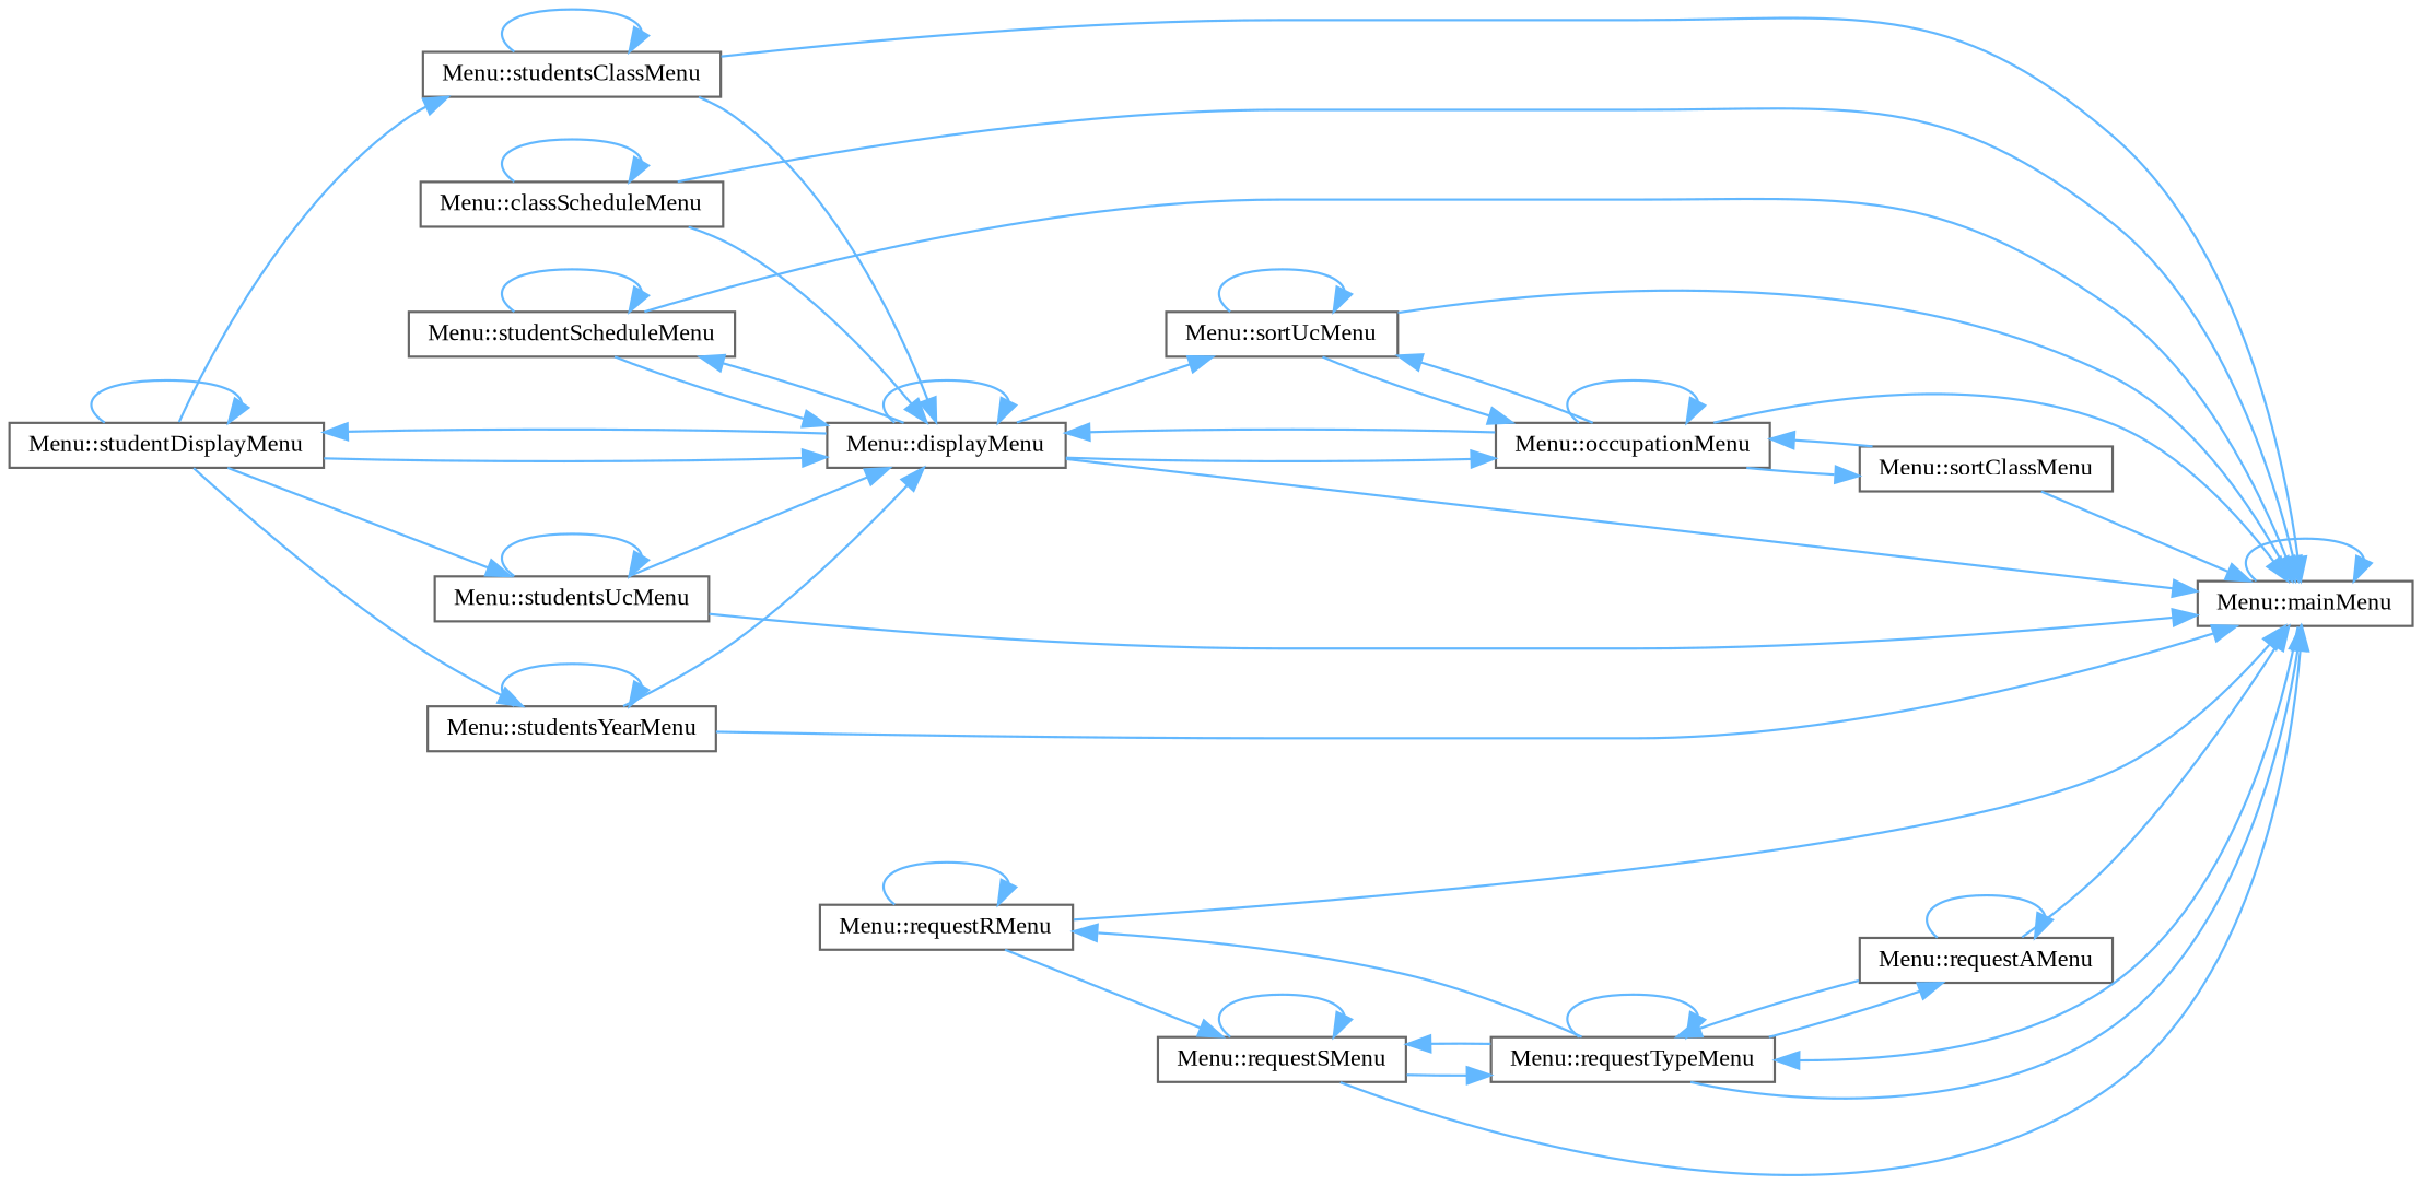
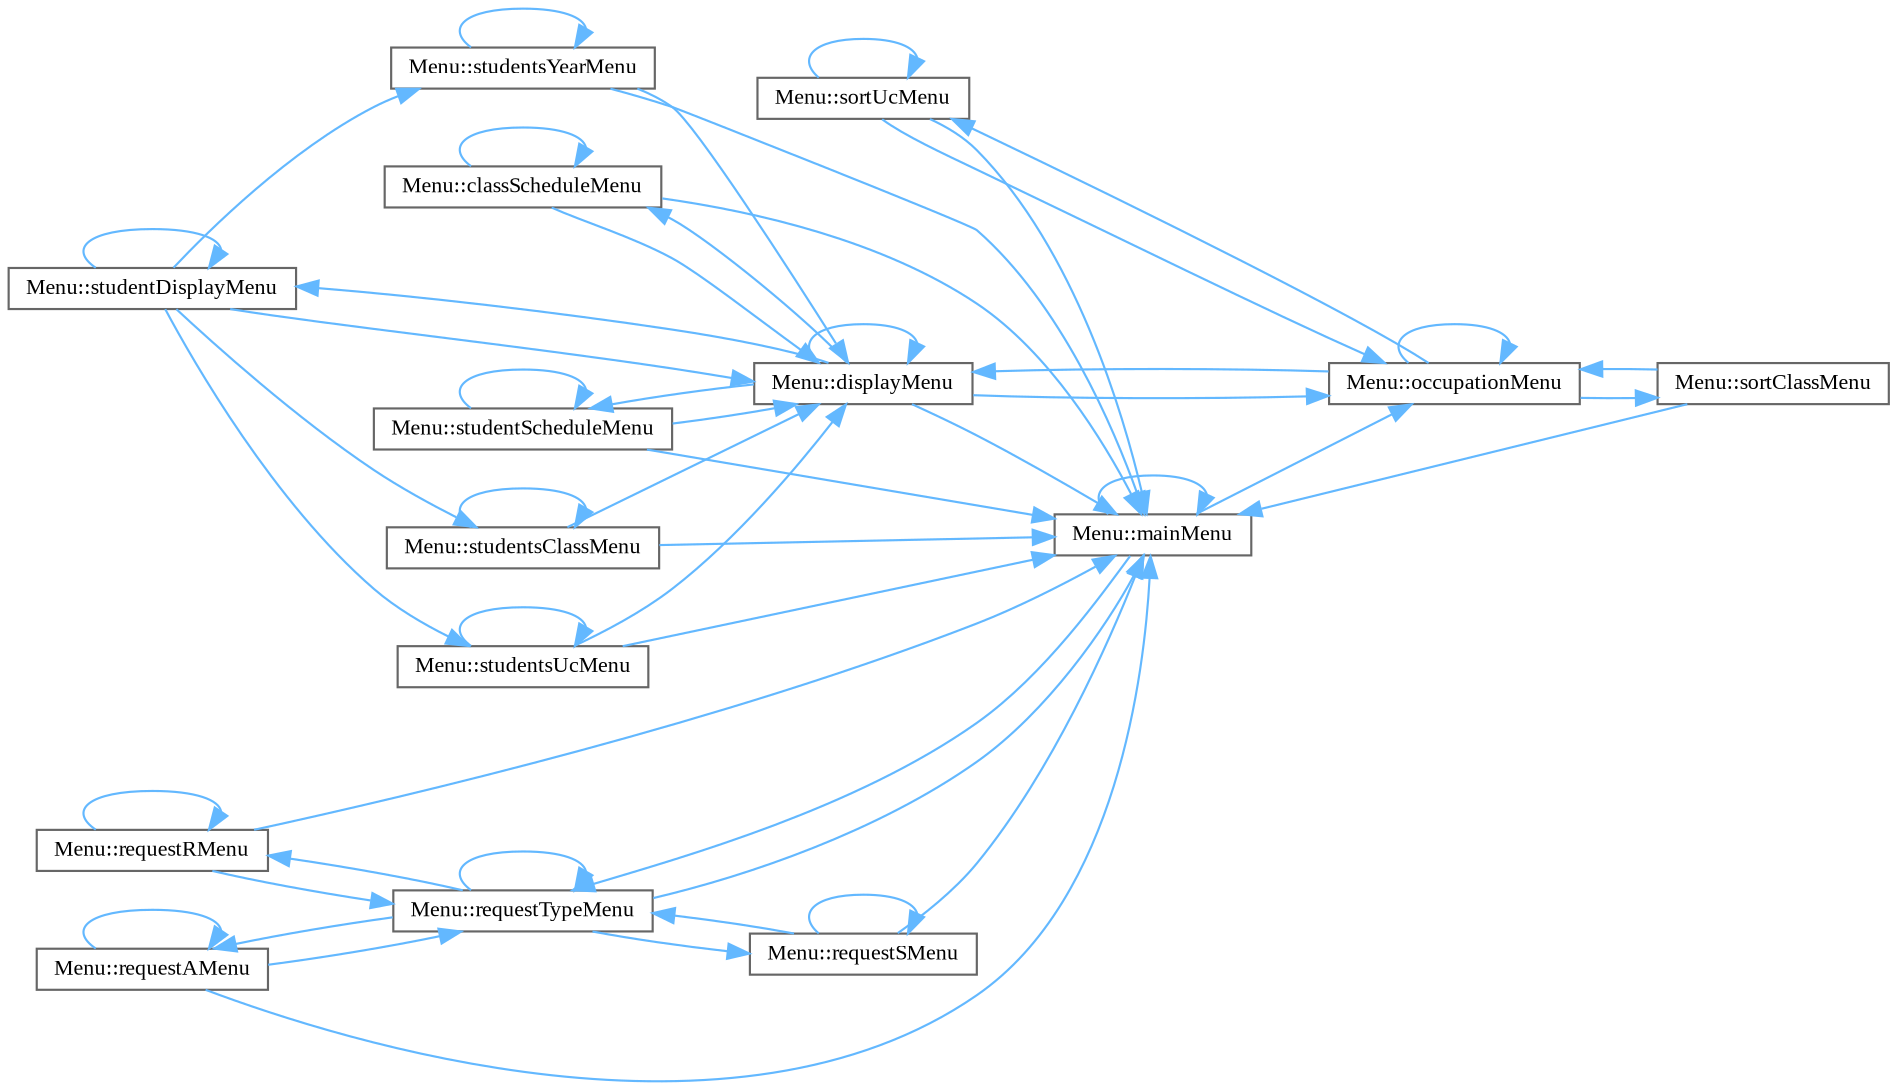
  digraph {
    fontname="Liberation Serif"
    rankdir=RL
    node [color=grey40 fillcolor=white fontname="Liberation Serif" fontsize=10 shape=box style=filled]
    edge [color=steelblue1 dir=back fontname="Liberation Serif" fontsize=10 labelfontname=Helvetica labelfontsize=10 style=solid]
    n1 [height=0.2 label="Menu::sortClassMenu" width=0.4]
    n2 [height=0.2 label="Menu::occupationMenu" width=0.4]
    n3 [height=0.2 label="Menu::sortUcMenu" width=0.4]
    n4 [height=0.2 label="Menu::displayMenu" width=0.4]
    n5 [height=0.2 label="Menu::classScheduleMenu" width=0.4]
    n6 [height=0.2 label="Menu::studentScheduleMenu" width=0.4]
    n7 [height=0.2 label="Menu::studentsClassMenu" width=0.4]
    n8 [height=0.2 label="Menu::studentDisplayMenu" width=0.4]
    n9 [height=0.2 label="Menu::studentsUcMenu" width=0.4]
    n10 [height=0.2 label="Menu::studentsYearMenu" width=0.4]
    n11 [height=0.2 label="Menu::mainMenu" width=0.4]
    n12 [height=0.2 label="Menu::requestAMenu" width=0.4]
    n13 [height=0.2 label="Menu::requestTypeMenu" width=0.4]
    n14 [height=0.2 label="Menu::requestRMenu" width=0.4]
    n15 [height=0.2 label="Menu::requestSMenu" width=0.4]
    n1 -> n2
    n2 -> n1
    n2 -> n2
    n2 -> n3
    n2 -> n4
    n3 -> n2
    n3 -> n3
    n4 -> n2
    n4 -> n4
    n4 -> n5
    n4 -> n6
    n4 -> n7
    n4 -> n8
    n4 -> n9
    n4 -> n10
-   n3 -> n4
+   n5 -> n4
    n5 -> n5
    n6 -> n4
    n6 -> n6
    n7 -> n7
    n7 -> n8
    n8 -> n4
    n8 -> n8
    n9 -> n8
    n9 -> n9
    n10 -> n8
    n10 -> n10
    n11 -> n1
-   n11 -> n2
+   n2 -> n11
    n11 -> n3
    n11 -> n4
    n11 -> n5
    n11 -> n6
    n11 -> n7
    n11 -> n9
    n11 -> n10
    n11 -> n11
    n11 -> n12
    n11 -> n13
    n11 -> n14
    n11 -> n15
    n12 -> n12
    n12 -> n13
    n13 -> n11
    n13 -> n12
    n13 -> n13
-   n15 -> n14
+   n13 -> n14
    n13 -> n15
    n14 -> n13
    n14 -> n14
    n15 -> n13
    n15 -> n15
  }
